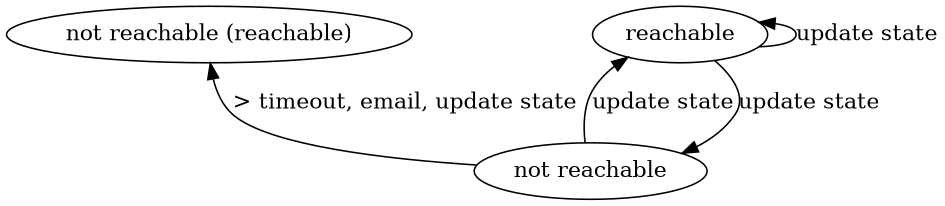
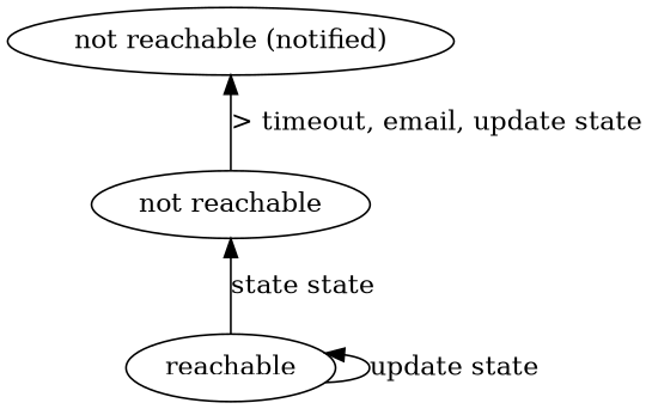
  digraph {
    rankdir=BT
    n1 [label="not reachable"]
-   n2 [label="not reachable (reachable)"]
+   n2 [label="not reachable (notified)"]
    reachable
    n1 -> n2 [label="> timeout, email, update state"]
-   n1 -> reachable [label="update state"]
-   reachable -> n1 [label="update state"]
+   reachable -> n1 [label="state state"]
    reachable -> reachable [label="update state"]
  }
